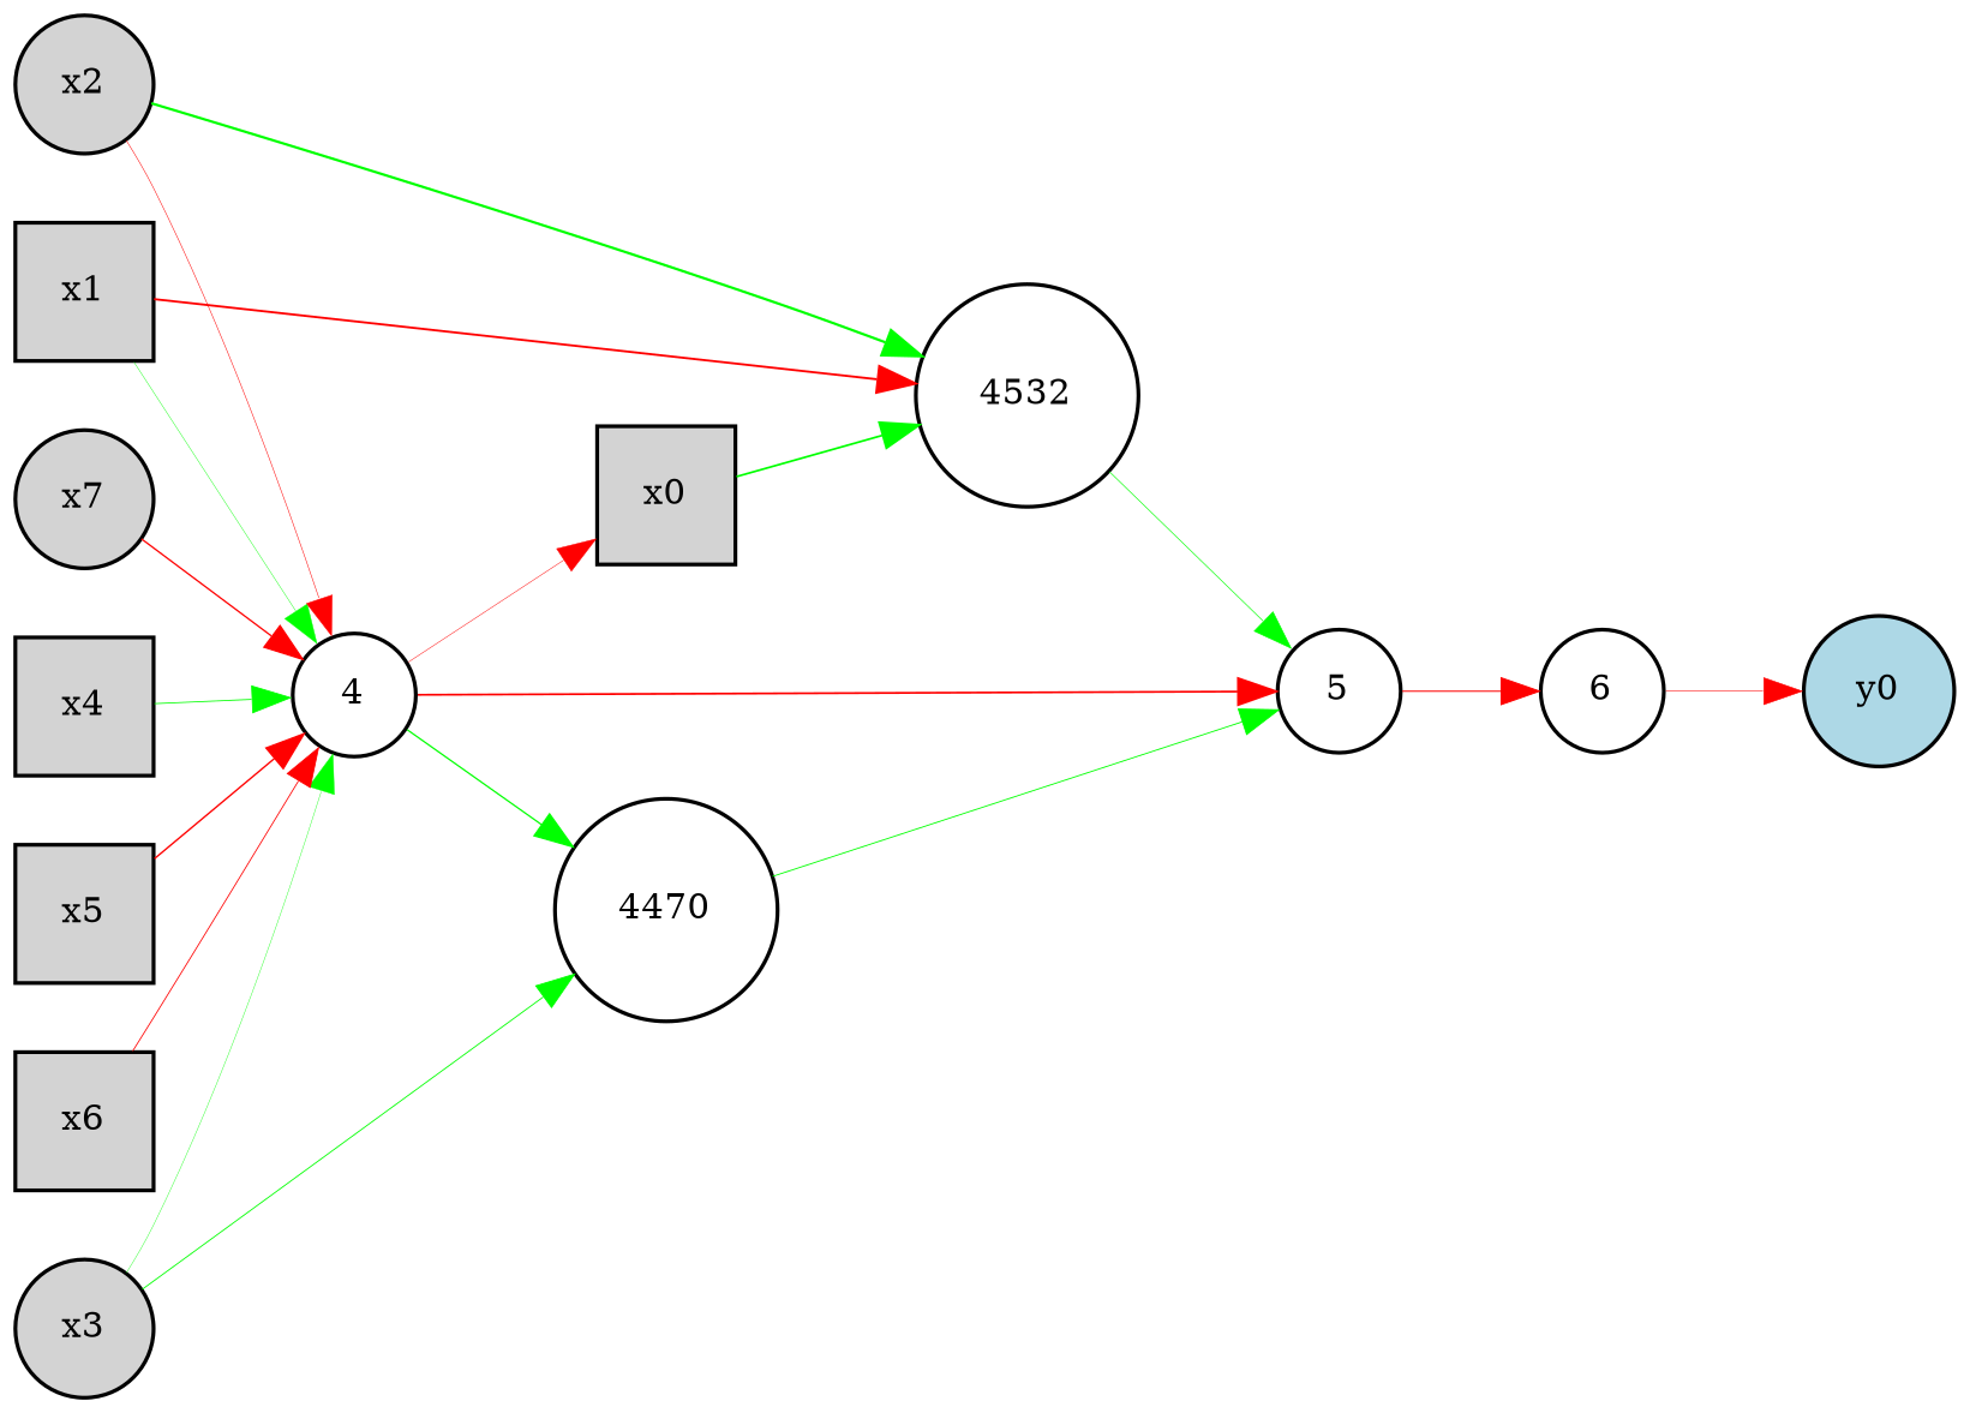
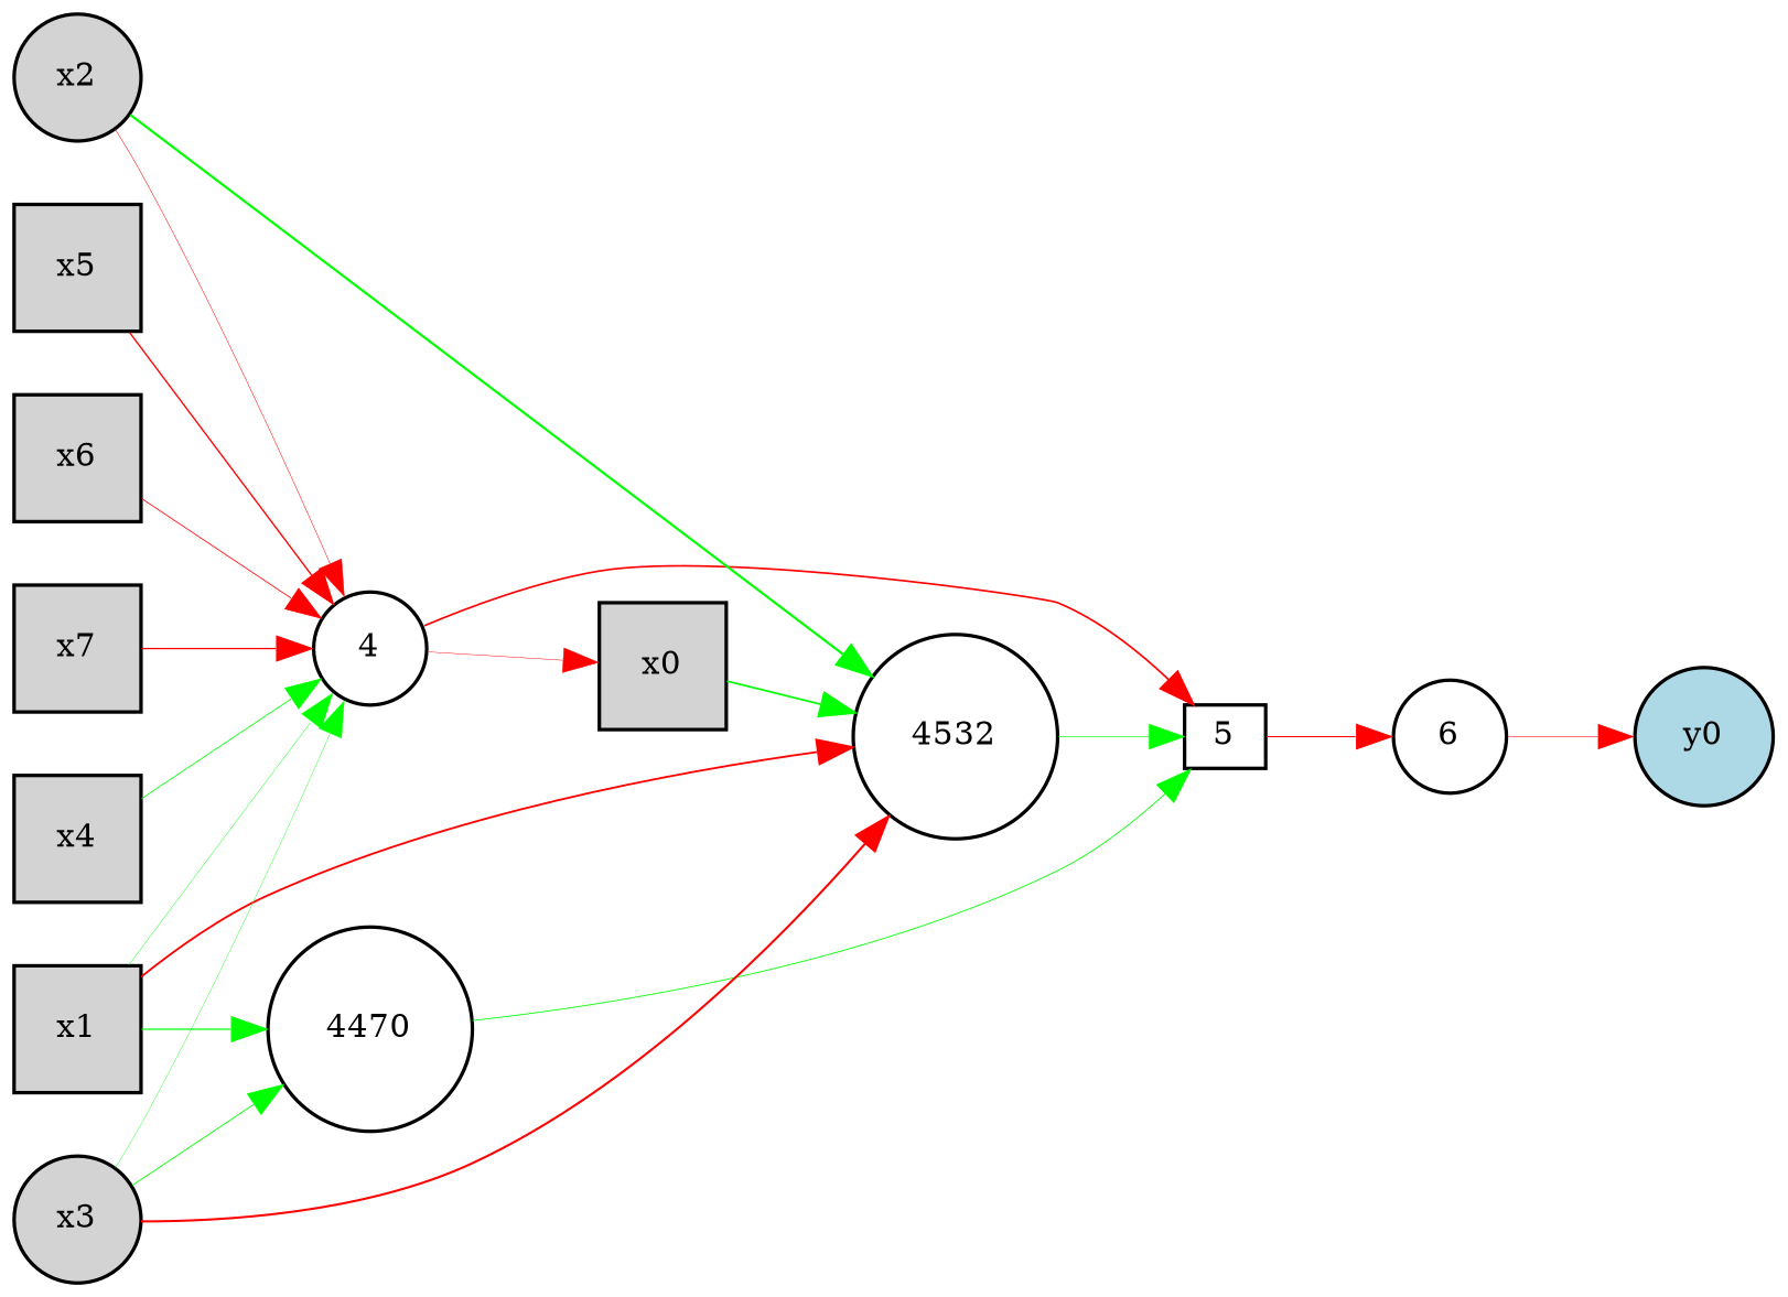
  digraph {
    rankdir=LR
    node [fillcolor=lightgray fontsize=9 shape=circle style=filled]
    edge [color=red style=solid]
    x0 [height=0.5 shape=box width=0.5]
    4532 [fillcolor=white height=0.1 width=0.1]
    4 [fillcolor=white height=0.1 width=0.1]
-   5 [fillcolor=white height=0.1 width=0.1]
+   5 [fillcolor=white height=0.1 shape=box width=0.1]
    x1 [height=0.5 shape=box width=0.5]
    4470 [fillcolor=white height=0.1 width=0.1]
    x2 [height=0.5 width=0.5]
    x3 [height=0.5 width=0.5]
    x4 [height=0.5 shape=box width=0.5]
    x5 [height=0.5 shape=box width=0.5]
    x6 [height=0.5 shape=box width=0.5]
-   x7 [height=0.5 width=0.5]
+   x7 [height=0.5 shape=box width=0.5]
    y0 [fillcolor=lightblue height=0.1 width=0.1]
    6 [fillcolor=white height=0.1 width=0.1]
    x0 -> 4532 [color=green penwidth=0.5227554480949803]
    4532 -> 5 [color=green penwidth=0.19269458901260264]
    4 -> x0 [penwidth=0.14119559369266488]
    4 -> 5 [penwidth=0.5160265181960907]
    5 -> 6 [penwidth=0.3034035681417232]
    x1 -> 4532 [penwidth=0.5662834834526643]
    x1 -> 4 [color=green penwidth=0.12605829415769954]
-   4 -> 4470 [color=green penwidth=0.37500443534775374]
+   x1 -> 4470 [color=green penwidth=0.37500443534775374]
    4470 -> 5 [color=green penwidth=0.2611386737149371]
    x2 -> 4532 [color=green penwidth=0.6671578354708233]
    x2 -> 4 [penwidth=0.15321388256584004]
+   x3 -> 4532 [penwidth=0.6335200777451669]
    x3 -> 4 [color=green penwidth=0.11431810500840517]
    x3 -> 4470 [color=green penwidth=0.2587252925394497]
    x4 -> 4 [color=green penwidth=0.2485316705135532]
    x5 -> 4 [penwidth=0.41599221143804155]
    x6 -> 4 [penwidth=0.24875770688945464]
    x7 -> 4 [penwidth=0.3924534967602935]
    6 -> y0 [penwidth=0.16621213017073866]
  }
